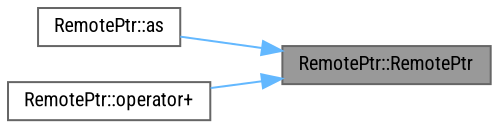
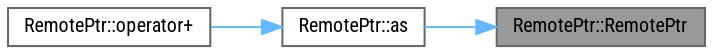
  digraph {
    fontname="Roboto Condensed"
    rankdir=RL
    node [color=grey40 fillcolor=white fontname="Roboto Condensed" fontsize=10 shape=box style=filled]
    edge [color=steelblue1 dir=back fontname="Roboto Condensed" fontsize=10 labelfontname=Helvetica labelfontsize=10 style=solid]
    n1 [color=gray40 fillcolor=grey60 fontcolor=black height=0.2 label="RemotePtr::RemotePtr" width=0.4]
    n2 [height=0.2 label="RemotePtr::as" width=0.4]
    n3 [height=0.2 label="RemotePtr::operator+" width=0.4]
    n1 -> n2
-   n1 -> n3
+   n2 -> n3
  }
